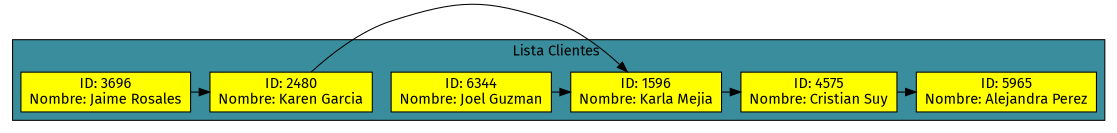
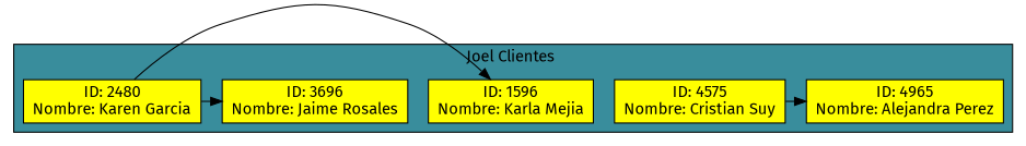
  digraph {
    fontname="Fira Sans"
    node [fillcolor=yellow fontname="Fira Sans" shape=box style=filled]
    edge [fontname="Fira Sans"]
    n1 [label="ID: 4575\nNombre: Cristian Suy"]
    n2 [label="ID: 1596\nNombre: Karla Mejia"]
-   n3 [label="ID: 6344\nNombre: Joel Guzman"]
    n4 [label="ID: 2480\nNombre: Karen Garcia"]
    n5 [label="ID: 3696\nNombre: Jaime Rosales"]
-   n6 [label="ID: 5965\nNombre: Alejandra Perez"]
+   n6 [label="ID: 4965\nNombre: Alejandra Perez"]
    subgraph cluster_1 {
      bgcolor="#398D9C"
-     label="Lista Clientes "
+     label="Joel Clientes "
      subgraph sub_2 {
        bgcolor="#398D9C"
        label="Lista Clientes "
        rank=same
        n1
        n2
-       n3
        n4
        n5
        n6
      }
    }
    n1 -> n6
-   n2 -> n1
-   n3 -> n2
    n4 -> n2
-   n5 -> n4
+   n4 -> n5
  }
